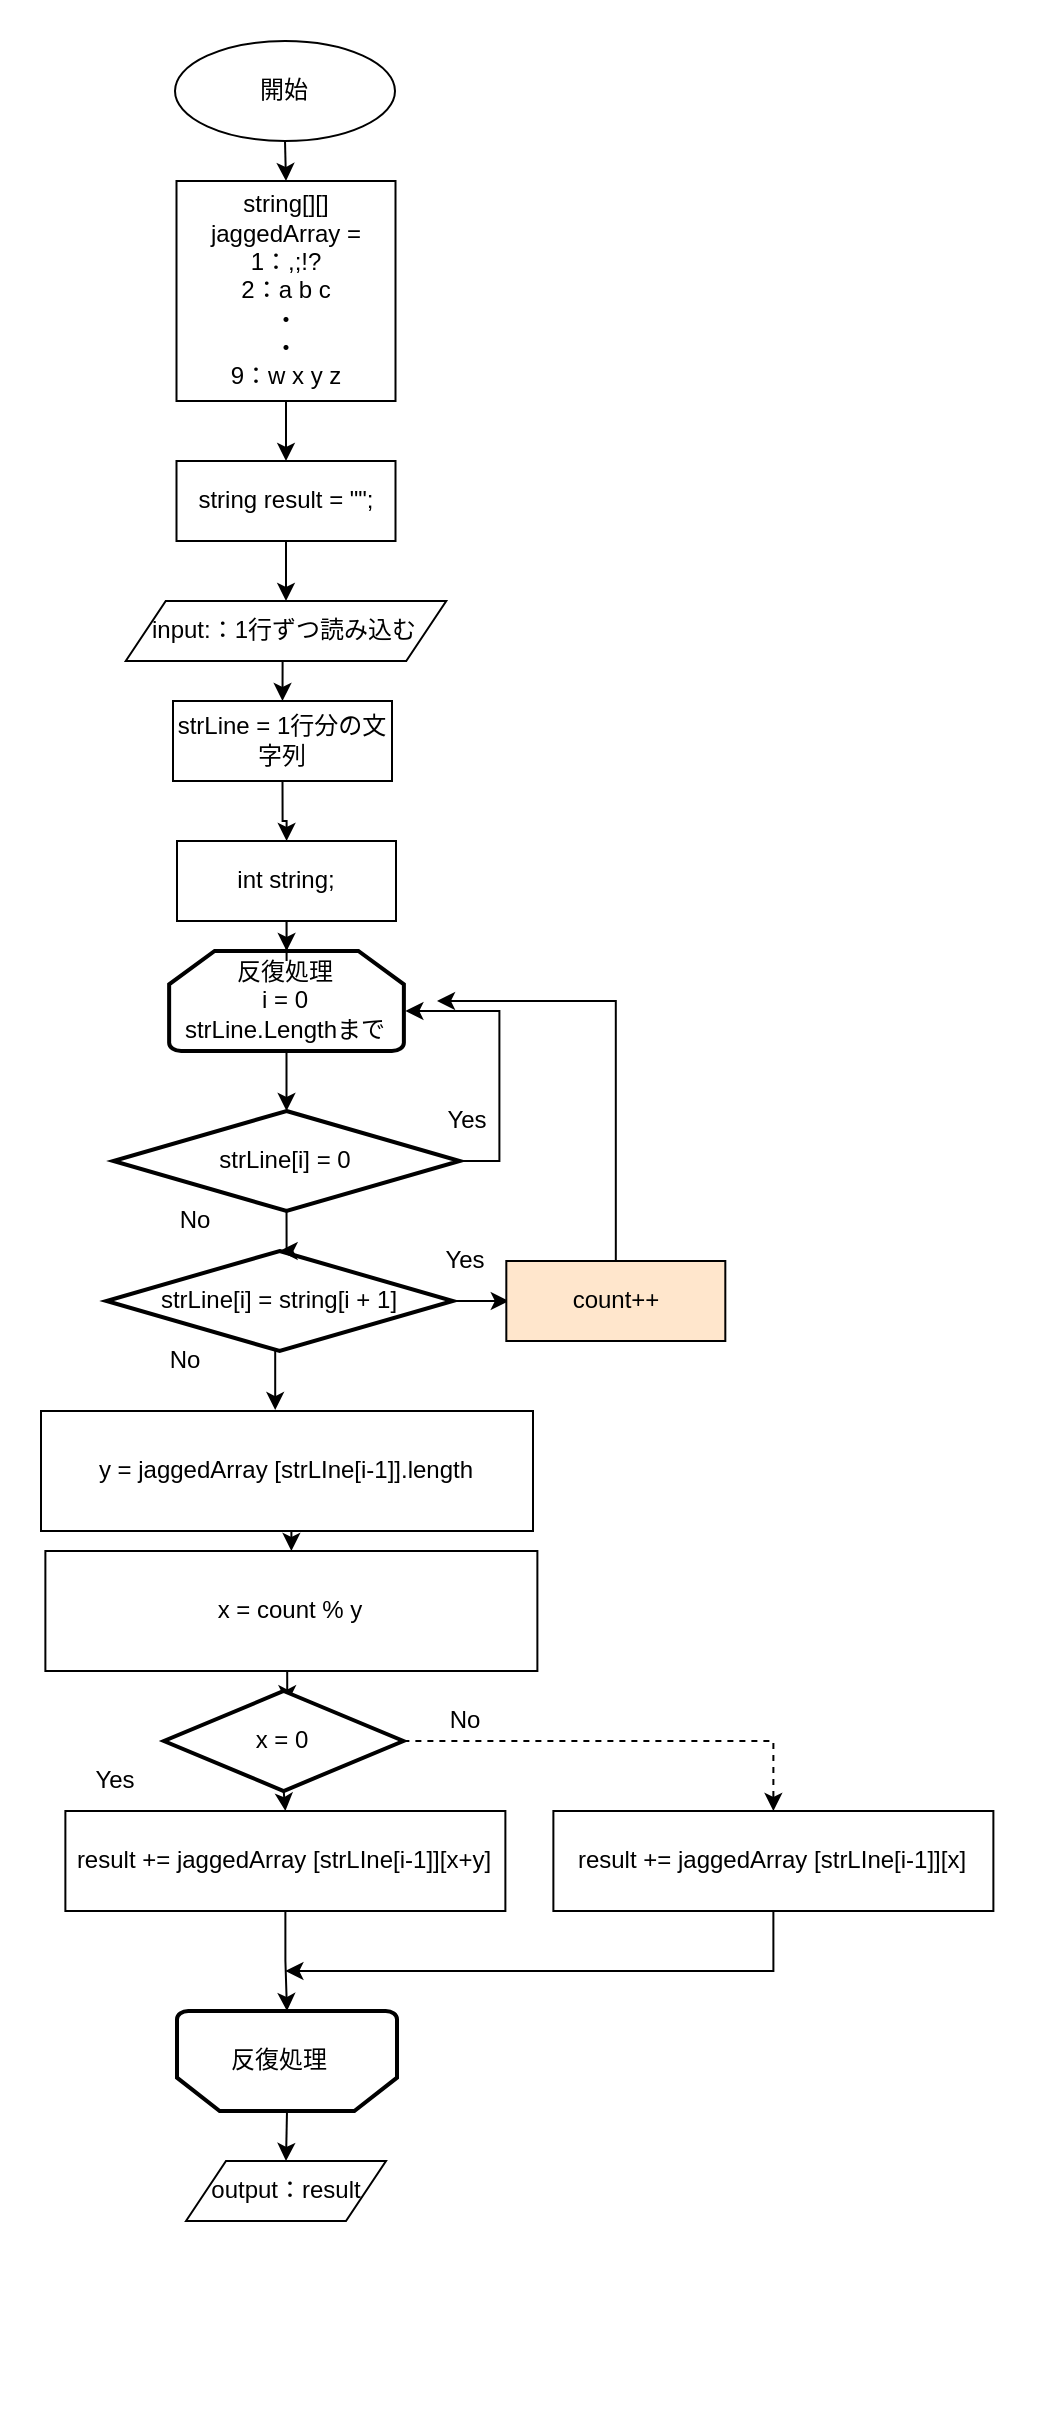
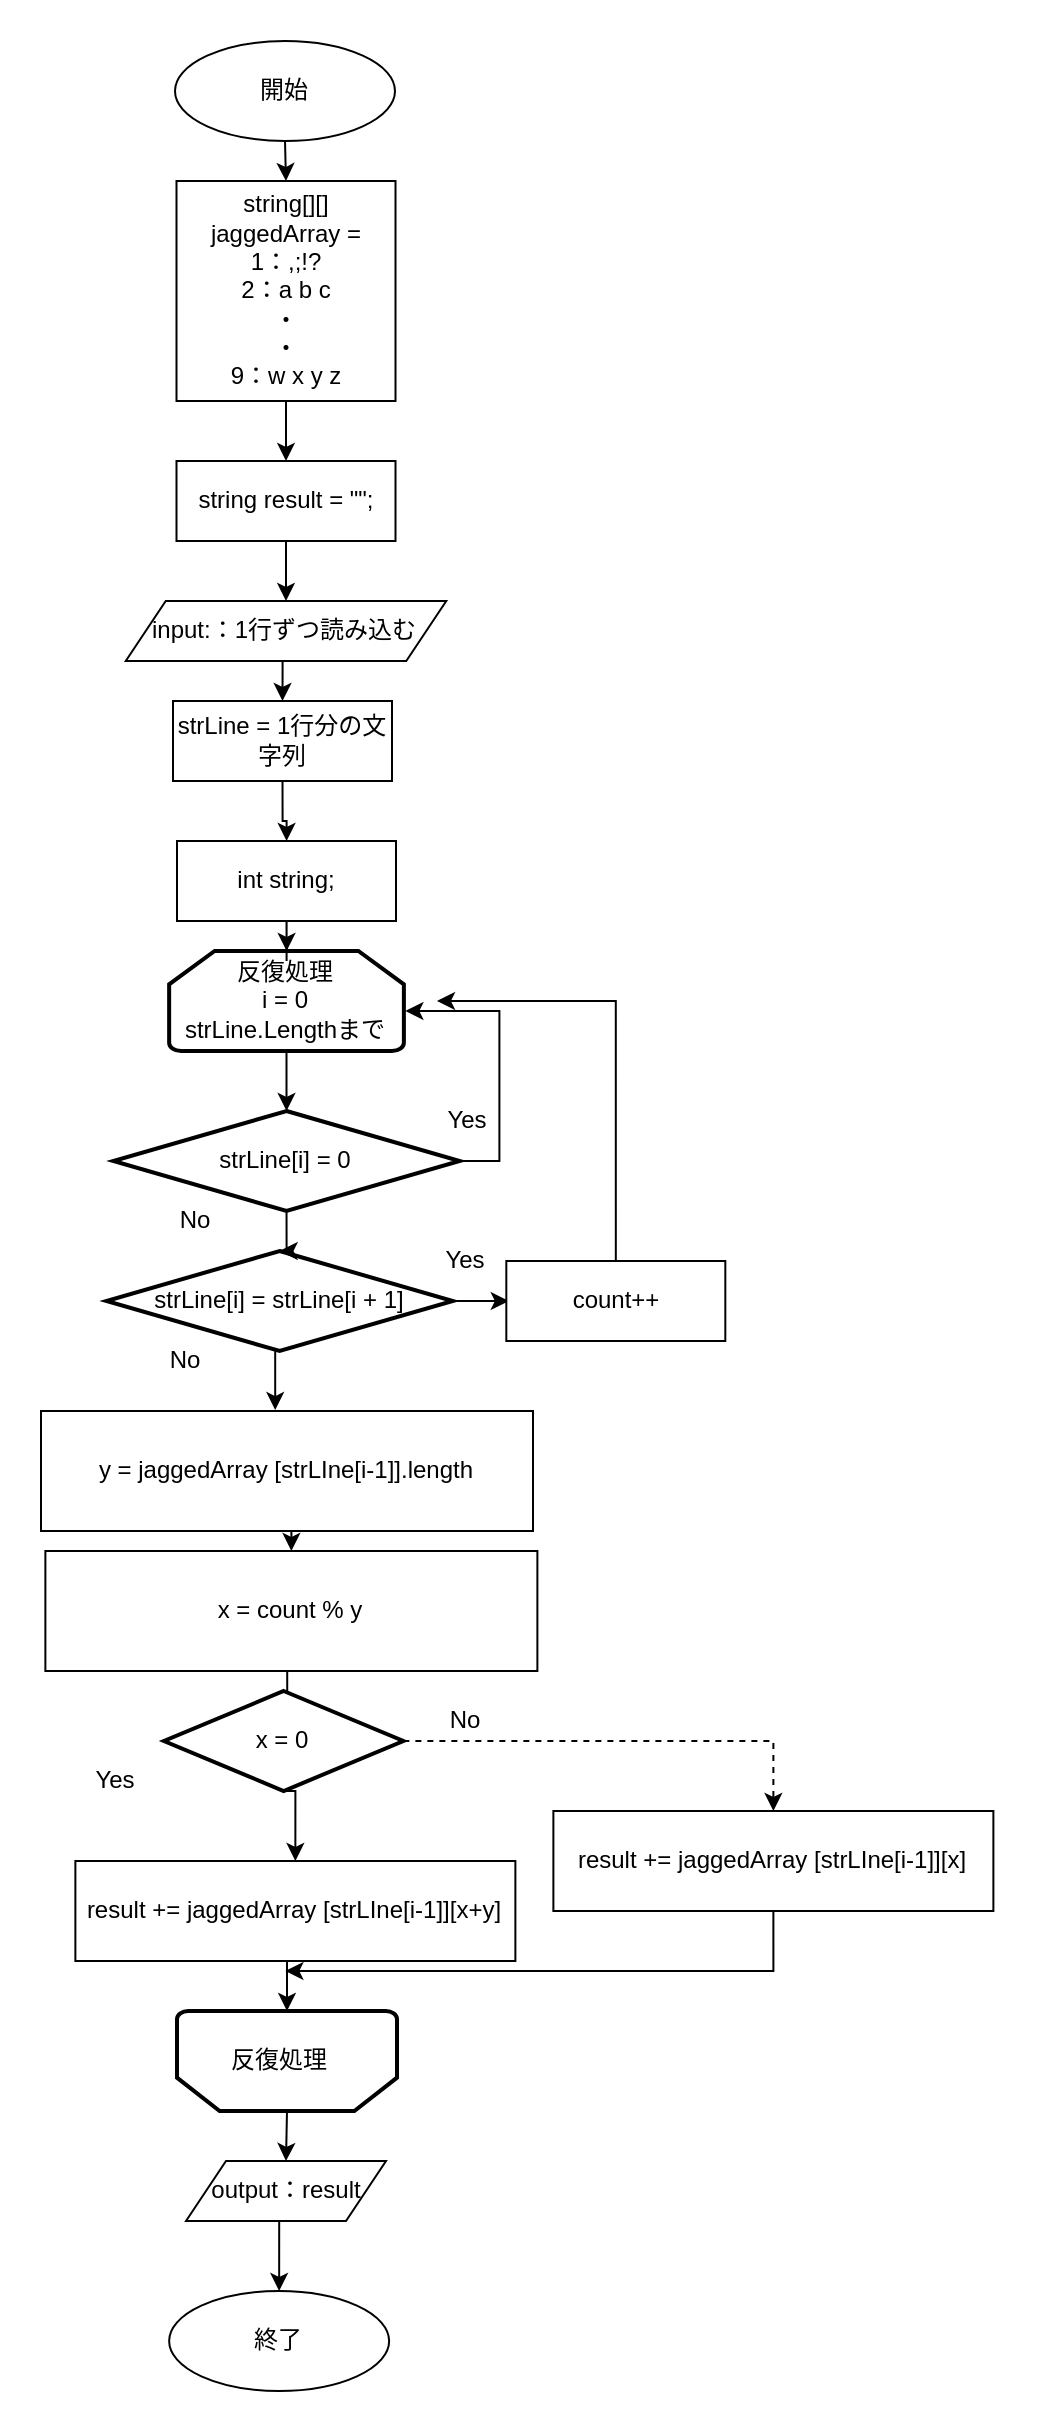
  <mxCell id="0" />
  <mxCell id="1" parent="0" />
  <mxCell id="2" style="edgeStyle=orthogonalEdgeStyle;rounded=0;orthogonalLoop=1;jettySize=auto;html=1;exitX=0.5;exitY=1;exitDx=0;exitDy=0;entryX=0.5;entryY=0;entryDx=0;entryDy=0;" edge="1" parent="1" source="3" target="10"><mxGeometry relative="1" as="geometry" /></mxCell>
  <mxCell id="3" value="開始" style="ellipse;whiteSpace=wrap;html=1;" parent="1" vertex="1"><mxGeometry x="87" y="20" width="110" height="50" as="geometry" /></mxCell>
+ <mxCell id="4" value="終了" style="ellipse;whiteSpace=wrap;html=1;" parent="1" vertex="1"><mxGeometry x="84.07" y="1145" width="110" height="50" as="geometry" /></mxCell>
+ <mxCell id="5" style="edgeStyle=orthogonalEdgeStyle;rounded=0;orthogonalLoop=1;jettySize=auto;html=1;exitX=0.5;exitY=1;exitDx=0;exitDy=0;entryX=0.5;entryY=0;entryDx=0;entryDy=0;" edge="1" parent="1" source="6" target="4"><mxGeometry relative="1" as="geometry" /></mxCell>
  <mxCell id="6" value="output：result" style="shape=parallelogram;perimeter=parallelogramPerimeter;whiteSpace=wrap;html=1;fixedSize=1;" parent="1" vertex="1"><mxGeometry x="92.5" y="1080" width="100" height="30" as="geometry" /></mxCell>
  <mxCell id="7" value="No" style="text;html=1;resizable=0;autosize=1;align=center;verticalAlign=middle;points=[];fillColor=none;strokeColor=none;rounded=0;" parent="1" vertex="1"><mxGeometry x="72.19" y="665" width="40" height="30" as="geometry" /></mxCell>
  <mxCell id="8" value="Yes" style="text;html=1;resizable=0;autosize=1;align=center;verticalAlign=middle;points=[];fillColor=none;strokeColor=none;rounded=0;" parent="1" vertex="1"><mxGeometry x="212.19" y="615" width="40" height="30" as="geometry" /></mxCell>
  <mxCell id="9" style="edgeStyle=orthogonalEdgeStyle;rounded=0;orthogonalLoop=1;jettySize=auto;html=1;exitX=0.5;exitY=1;exitDx=0;exitDy=0;entryX=0.5;entryY=0;entryDx=0;entryDy=0;" edge="1" parent="1" source="10" target="12"><mxGeometry relative="1" as="geometry" /></mxCell>
  <mxCell id="10" value="string[][] jaggedArray =&lt;br&gt;1：,;!?&lt;br&gt;2：a b c&lt;br&gt;・&lt;br&gt;・&lt;br&gt;9：w x y z" style="rounded=0;whiteSpace=wrap;html=1;" vertex="1" parent="1"><mxGeometry x="87.75" y="90" width="109.5" height="110" as="geometry" /></mxCell>
  <mxCell id="11" style="edgeStyle=orthogonalEdgeStyle;rounded=0;orthogonalLoop=1;jettySize=auto;html=1;exitX=0.5;exitY=1;exitDx=0;exitDy=0;entryX=0.5;entryY=0;entryDx=0;entryDy=0;" edge="1" parent="1" source="12" target="14"><mxGeometry relative="1" as="geometry" /></mxCell>
  <mxCell id="12" value="string result = &quot;&quot;;" style="rounded=0;whiteSpace=wrap;html=1;" vertex="1" parent="1"><mxGeometry x="87.75" y="230" width="109.5" height="40" as="geometry" /></mxCell>
  <mxCell id="13" style="edgeStyle=orthogonalEdgeStyle;rounded=0;orthogonalLoop=1;jettySize=auto;html=1;exitX=0.5;exitY=1;exitDx=0;exitDy=0;entryX=0.5;entryY=0;entryDx=0;entryDy=0;" edge="1" parent="1" source="14" target="21"><mxGeometry relative="1" as="geometry" /></mxCell>
  <mxCell id="14" value="input:：1行ずつ読み込む" style="shape=parallelogram;perimeter=parallelogramPerimeter;whiteSpace=wrap;html=1;fixedSize=1;" vertex="1" parent="1"><mxGeometry x="62.37" y="300" width="160.25" height="30" as="geometry" /></mxCell>
  <mxCell id="15" style="edgeStyle=orthogonalEdgeStyle;rounded=0;orthogonalLoop=1;jettySize=auto;html=1;exitX=0.5;exitY=1;exitDx=0;exitDy=0;exitPerimeter=0;entryX=0.5;entryY=0;entryDx=0;entryDy=0;entryPerimeter=0;" edge="1" parent="1" source="16" target="29"><mxGeometry relative="1" as="geometry" /></mxCell>
  <mxCell id="16" value="反復処理&lt;br&gt;i = 0&lt;br&gt;strLine.Lengthまで" style="strokeWidth=2;html=1;shape=mxgraph.flowchart.loop_limit;whiteSpace=wrap;" vertex="1" parent="1"><mxGeometry x="84.07" y="475" width="117.37" height="50" as="geometry" /></mxCell>
  <mxCell id="17" style="edgeStyle=orthogonalEdgeStyle;rounded=0;orthogonalLoop=1;jettySize=auto;html=1;exitX=0.5;exitY=0;exitDx=0;exitDy=0;exitPerimeter=0;entryX=0.5;entryY=0;entryDx=0;entryDy=0;" edge="1" parent="1" source="18" target="6"><mxGeometry relative="1" as="geometry" /></mxCell>
  <mxCell id="18" value="" style="strokeWidth=2;shape=mxgraph.flowchart.loop_limit;rotation=-180;direction=east;align=center;horizontal=1;whiteSpace=wrap;html=1;" vertex="1" parent="1"><mxGeometry x="88" y="1005" width="110" height="50" as="geometry" /></mxCell>
  <mxCell id="19" value="反復処理" style="text;html=1;align=center;verticalAlign=middle;resizable=0;points=[];autosize=1;strokeColor=none;fillColor=none;" vertex="1" parent="1"><mxGeometry x="104.33" y="1015" width="70" height="30" as="geometry" /></mxCell>
  <mxCell id="20" style="edgeStyle=orthogonalEdgeStyle;rounded=0;orthogonalLoop=1;jettySize=auto;html=1;exitX=0.5;exitY=1;exitDx=0;exitDy=0;" edge="1" parent="1" source="21" target="33"><mxGeometry relative="1" as="geometry" /></mxCell>
  <mxCell id="21" value="strLine = 1行分の文字列" style="rounded=0;whiteSpace=wrap;html=1;" vertex="1" parent="1"><mxGeometry x="86" y="350" width="109.5" height="40" as="geometry" /></mxCell>
  <mxCell id="22" style="edgeStyle=orthogonalEdgeStyle;rounded=0;orthogonalLoop=1;jettySize=auto;html=1;exitX=0.5;exitY=1;exitDx=0;exitDy=0;exitPerimeter=0;entryX=0.476;entryY=-0.008;entryDx=0;entryDy=0;entryPerimeter=0;" edge="1" parent="1" source="24" target="46"><mxGeometry relative="1" as="geometry" /></mxCell>
  <mxCell id="23" style="edgeStyle=orthogonalEdgeStyle;rounded=0;orthogonalLoop=1;jettySize=auto;html=1;exitX=1;exitY=0.5;exitDx=0;exitDy=0;exitPerimeter=0;entryX=1.042;entryY=1.161;entryDx=0;entryDy=0;entryPerimeter=0;" edge="1" parent="1" source="24" target="8"><mxGeometry relative="1" as="geometry" /></mxCell>
- <mxCell id="24" value="strLine[i] = string[i + 1]" style="strokeWidth=2;html=1;shape=mxgraph.flowchart.decision;whiteSpace=wrap;" vertex="1" parent="1"><mxGeometry x="52.74" y="625" width="173.18" height="50" as="geometry" /></mxCell>
+ <mxCell id="24" value="strLine[i] = strLine[i + 1]" style="strokeWidth=2;html=1;shape=mxgraph.flowchart.decision;whiteSpace=wrap;" vertex="1" parent="1"><mxGeometry x="52.74" y="625" width="173.18" height="50" as="geometry" /></mxCell>
  <mxCell id="25" style="edgeStyle=orthogonalEdgeStyle;rounded=0;orthogonalLoop=1;jettySize=auto;html=1;exitX=0.5;exitY=0;exitDx=0;exitDy=0;" edge="1" parent="1" source="26"><mxGeometry relative="1" as="geometry"><mxPoint x="218" y="500" as="targetPoint" /><Array as="points"><mxPoint x="307" y="500" /></Array></mxGeometry></mxCell>
- <mxCell id="26" value="count++" style="rounded=0;whiteSpace=wrap;html=1;fillColor=#ffe6cc;" vertex="1" parent="1"><mxGeometry x="252.66" y="630" width="109.5" height="40" as="geometry" /></mxCell>
+ <mxCell id="26" value="count++" style="rounded=0;whiteSpace=wrap;html=1;" vertex="1" parent="1"><mxGeometry x="252.66" y="630" width="109.5" height="40" as="geometry" /></mxCell>
  <mxCell id="27" style="edgeStyle=orthogonalEdgeStyle;rounded=0;orthogonalLoop=1;jettySize=auto;html=1;exitX=0.5;exitY=1;exitDx=0;exitDy=0;exitPerimeter=0;" edge="1" parent="1" source="29" target="24"><mxGeometry relative="1" as="geometry" /></mxCell>
  <mxCell id="28" style="edgeStyle=orthogonalEdgeStyle;rounded=0;orthogonalLoop=1;jettySize=auto;html=1;exitX=1;exitY=0.5;exitDx=0;exitDy=0;exitPerimeter=0;" edge="1" parent="1" source="29"><mxGeometry relative="1" as="geometry"><mxPoint x="202.19" y="505" as="targetPoint" /><Array as="points"><mxPoint x="249.19" y="580" /><mxPoint x="249.19" y="505" /></Array></mxGeometry></mxCell>
  <mxCell id="29" value="strLine[i] = 0" style="strokeWidth=2;html=1;shape=mxgraph.flowchart.decision;whiteSpace=wrap;" vertex="1" parent="1"><mxGeometry x="56.17" y="555" width="173.18" height="50" as="geometry" /></mxCell>
  <mxCell id="30" value="Yes" style="text;html=1;resizable=0;autosize=1;align=center;verticalAlign=middle;points=[];fillColor=none;strokeColor=none;rounded=0;" vertex="1" parent="1"><mxGeometry x="212.66" y="545" width="40" height="30" as="geometry" /></mxCell>
  <mxCell id="31" value="No" style="text;html=1;resizable=0;autosize=1;align=center;verticalAlign=middle;points=[];fillColor=none;strokeColor=none;rounded=0;" vertex="1" parent="1"><mxGeometry x="77.23" y="595" width="40" height="30" as="geometry" /></mxCell>
  <mxCell id="32" style="edgeStyle=orthogonalEdgeStyle;rounded=0;orthogonalLoop=1;jettySize=auto;html=1;exitX=0.5;exitY=1;exitDx=0;exitDy=0;" edge="1" parent="1" source="33" target="16"><mxGeometry relative="1" as="geometry" /></mxCell>
  <mxCell id="33" value="int string;" style="rounded=0;whiteSpace=wrap;html=1;" vertex="1" parent="1"><mxGeometry x="88" y="420" width="109.5" height="40" as="geometry" /></mxCell>
- <mxCell id="34" style="edgeStyle=orthogonalEdgeStyle;rounded=0;orthogonalLoop=1;jettySize=auto;html=1;exitX=0.5;exitY=1;exitDx=0;exitDy=0;entryX=0.515;entryY=0.123;entryDx=0;entryDy=0;entryPerimeter=0;" edge="1" parent="1" source="35" target="38"><mxGeometry relative="1" as="geometry" /></mxCell>
+ <mxCell id="34" style="edgeStyle=orthogonalEdgeStyle;rounded=0;orthogonalLoop=1;jettySize=auto;html=1;exitX=0.5;exitY=1;exitDx=0;exitDy=0;entryX=0.515;entryY=0.123;entryDx=0;entryDy=0;entryPerimeter=0;endArrow=none;" edge="1" parent="1" source="35" target="38"><mxGeometry relative="1" as="geometry" /></mxCell>
  <mxCell id="35" value="x = count % y" style="rounded=0;whiteSpace=wrap;html=1;" vertex="1" parent="1"><mxGeometry x="22.19" y="775" width="246" height="60" as="geometry" /></mxCell>
  <mxCell id="36" style="edgeStyle=orthogonalEdgeStyle;rounded=0;orthogonalLoop=1;jettySize=auto;html=1;exitX=0.5;exitY=1;exitDx=0;exitDy=0;exitPerimeter=0;entryX=0.5;entryY=0;entryDx=0;entryDy=0;" edge="1" parent="1" source="38" target="40"><mxGeometry relative="1" as="geometry" /></mxCell>
  <mxCell id="37" style="edgeStyle=orthogonalEdgeStyle;rounded=0;orthogonalLoop=1;jettySize=auto;html=1;exitX=1;exitY=0.5;exitDx=0;exitDy=0;exitPerimeter=0;entryX=0.5;entryY=0;entryDx=0;entryDy=0;dashed=1;" edge="1" parent="1" source="38" target="42"><mxGeometry relative="1" as="geometry" /></mxCell>
  <mxCell id="38" value="x = 0" style="strokeWidth=2;html=1;shape=mxgraph.flowchart.decision;whiteSpace=wrap;" vertex="1" parent="1"><mxGeometry x="81.48" y="845" width="119.71" height="50" as="geometry" /></mxCell>
  <mxCell id="39" style="edgeStyle=orthogonalEdgeStyle;rounded=0;orthogonalLoop=1;jettySize=auto;html=1;exitX=0.5;exitY=1;exitDx=0;exitDy=0;entryX=0.5;entryY=1;entryDx=0;entryDy=0;entryPerimeter=0;" edge="1" parent="1" source="40" target="18"><mxGeometry relative="1" as="geometry" /></mxCell>
- <mxCell id="40" value="result += jaggedArray [strLIne[i-1]][x+y]" style="rounded=0;whiteSpace=wrap;html=1;" vertex="1" parent="1"><mxGeometry x="32.19" y="905" width="220" height="50" as="geometry" /></mxCell>
+ <mxCell id="40" value="result += jaggedArray [strLIne[i-1]][x+y]" style="rounded=0;whiteSpace=wrap;html=1;" vertex="1" parent="1"><mxGeometry x="37.19" y="930" width="220" height="50" as="geometry" /></mxCell>
  <mxCell id="41" style="edgeStyle=orthogonalEdgeStyle;rounded=0;orthogonalLoop=1;jettySize=auto;html=1;exitX=0.5;exitY=1;exitDx=0;exitDy=0;" edge="1" parent="1" source="42"><mxGeometry relative="1" as="geometry"><mxPoint x="142.19" y="985" as="targetPoint" /><Array as="points"><mxPoint x="386.19" y="985" /></Array></mxGeometry></mxCell>
  <mxCell id="42" value="result += jaggedArray [strLIne[i-1]][x]" style="rounded=0;whiteSpace=wrap;html=1;" vertex="1" parent="1"><mxGeometry x="276.19" y="905" width="220" height="50" as="geometry" /></mxCell>
  <mxCell id="43" value="No" style="text;html=1;resizable=0;autosize=1;align=center;verticalAlign=middle;points=[];fillColor=none;strokeColor=none;rounded=0;" vertex="1" parent="1"><mxGeometry x="212.19" y="845" width="40" height="30" as="geometry" /></mxCell>
  <mxCell id="44" value="Yes" style="text;html=1;resizable=0;autosize=1;align=center;verticalAlign=middle;points=[];fillColor=none;strokeColor=none;rounded=0;" vertex="1" parent="1"><mxGeometry x="37.23" y="875" width="40" height="30" as="geometry" /></mxCell>
  <mxCell id="45" style="edgeStyle=orthogonalEdgeStyle;rounded=0;orthogonalLoop=1;jettySize=auto;html=1;exitX=0.5;exitY=1;exitDx=0;exitDy=0;entryX=0.5;entryY=0;entryDx=0;entryDy=0;" edge="1" parent="1" source="46" target="35"><mxGeometry relative="1" as="geometry" /></mxCell>
  <mxCell id="46" value="y = jaggedArray [strLIne[i-1]].length" style="rounded=0;whiteSpace=wrap;html=1;" vertex="1" parent="1"><mxGeometry x="20" y="705" width="246" height="60" as="geometry" /></mxCell>
